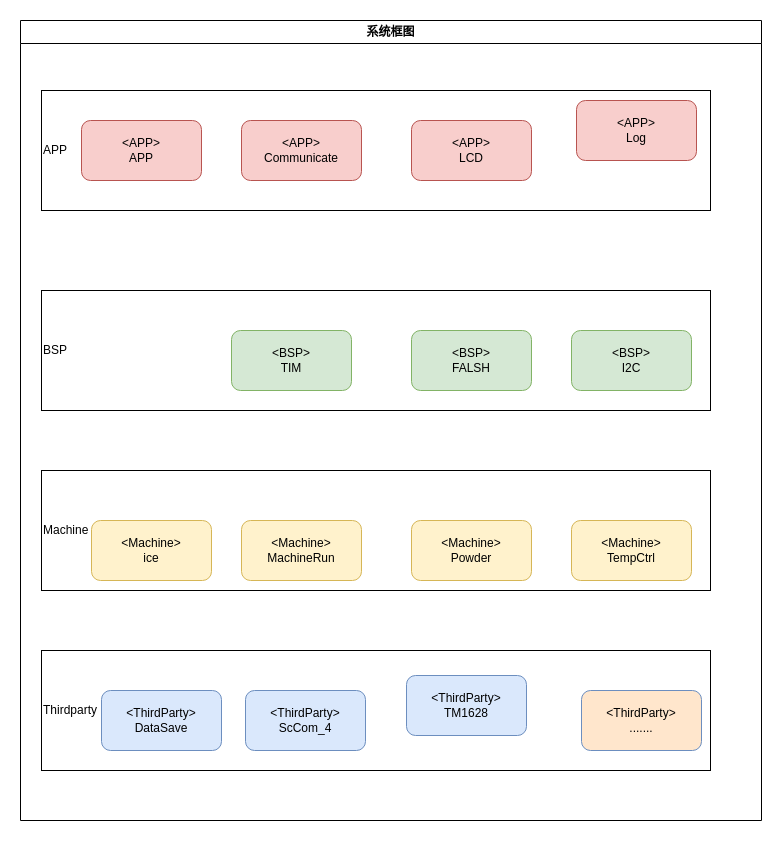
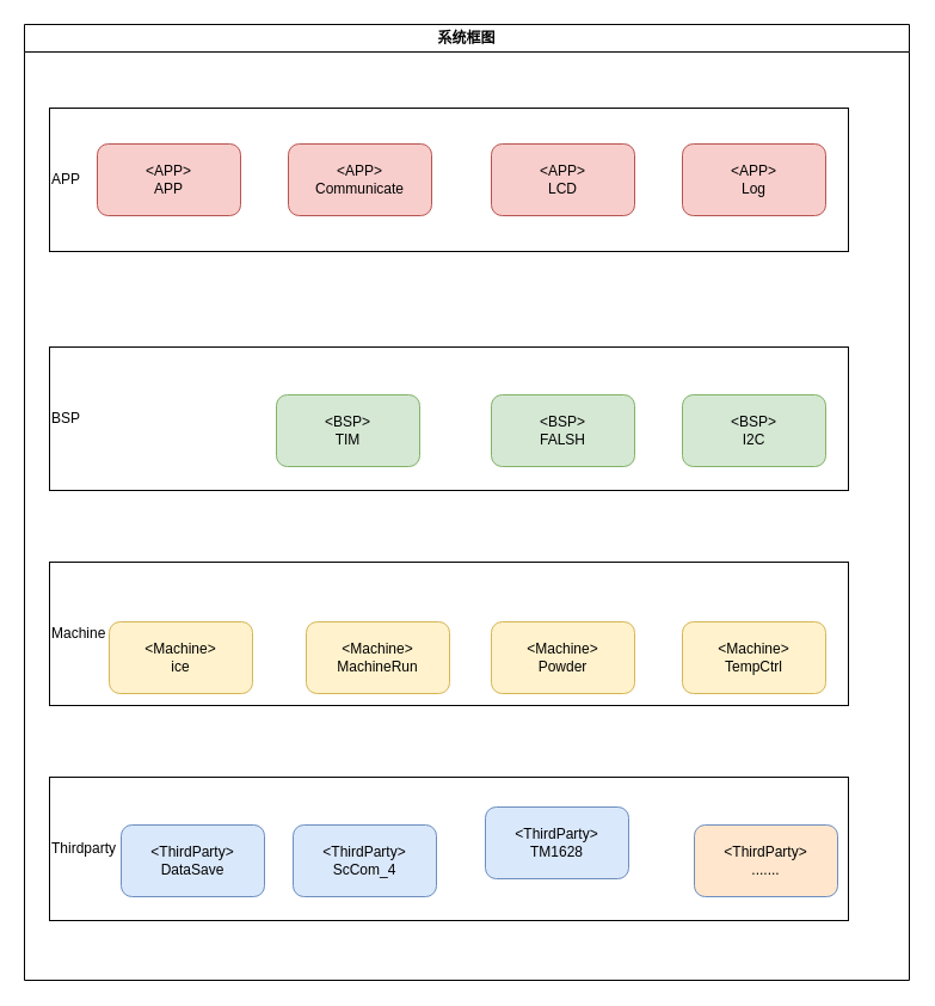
  <mxCell id="0" />
  <mxCell id="1" parent="0" />
  <mxCell id="2" value="系统框图" style="swimlane;whiteSpace=wrap;html=1;" vertex="1" parent="1"><mxGeometry x="20" y="20" width="741" height="800" as="geometry" /></mxCell>
  <mxCell id="3" value="APP" style="rounded=0;whiteSpace=wrap;html=1;align=left;" vertex="1" parent="2"><mxGeometry x="21" y="70" width="669" height="120" as="geometry" /></mxCell>
  <mxCell id="4" value="BSP" style="rounded=0;whiteSpace=wrap;html=1;align=left;" vertex="1" parent="2"><mxGeometry x="21" y="270" width="669" height="120" as="geometry" /></mxCell>
  <mxCell id="5" value="Machine" style="rounded=0;whiteSpace=wrap;html=1;align=left;" vertex="1" parent="2"><mxGeometry x="21" y="450" width="669" height="120" as="geometry" /></mxCell>
  <mxCell id="6" value="Thirdparty" style="rounded=0;whiteSpace=wrap;html=1;align=left;" vertex="1" parent="2"><mxGeometry x="21" y="630" width="669" height="120" as="geometry" /></mxCell>
  <mxCell id="7" value="&amp;lt;APP&amp;gt;&lt;br&gt;APP" style="rounded=1;whiteSpace=wrap;html=1;strokeColor=#b85450;fillColor=#f8cecc;" vertex="1" parent="2"><mxGeometry x="61" y="100" width="120" height="60" as="geometry" /></mxCell>
  <mxCell id="8" value="&amp;lt;APP&amp;gt;&lt;br&gt;Communicate" style="rounded=1;whiteSpace=wrap;html=1;strokeColor=#b85450;fillColor=#f8cecc;" vertex="1" parent="2"><mxGeometry x="221" y="100" width="120" height="60" as="geometry" /></mxCell>
  <mxCell id="9" value="&amp;lt;APP&amp;gt;&lt;br&gt;LCD" style="rounded=1;whiteSpace=wrap;html=1;strokeColor=#b85450;fillColor=#f8cecc;" vertex="1" parent="2"><mxGeometry x="391" y="100" width="120" height="60" as="geometry" /></mxCell>
- <mxCell id="10" value="&amp;lt;APP&amp;gt;&lt;br&gt;Log" style="rounded=1;whiteSpace=wrap;html=1;strokeColor=#b85450;fillColor=#f8cecc;" vertex="1" parent="2"><mxGeometry x="556" y="80" width="120" height="60" as="geometry" /></mxCell>
+ <mxCell id="10" value="&amp;lt;APP&amp;gt;&lt;br&gt;Log" style="rounded=1;whiteSpace=wrap;html=1;strokeColor=#b85450;fillColor=#f8cecc;" vertex="1" parent="2"><mxGeometry x="551" y="100" width="120" height="60" as="geometry" /></mxCell>
  <mxCell id="11" value="&amp;lt;BSP&amp;gt;&lt;br&gt;TIM" style="rounded=1;whiteSpace=wrap;html=1;strokeColor=#82b366;fillColor=#d5e8d4;" vertex="1" parent="2"><mxGeometry x="211" y="310" width="120" height="60" as="geometry" /></mxCell>
  <mxCell id="12" value="&amp;lt;BSP&amp;gt;&lt;br&gt;FALSH" style="rounded=1;whiteSpace=wrap;html=1;strokeColor=#82b366;fillColor=#d5e8d4;" vertex="1" parent="2"><mxGeometry x="391" y="310" width="120" height="60" as="geometry" /></mxCell>
  <mxCell id="13" value="&amp;lt;BSP&amp;gt;&lt;br&gt;I2C" style="rounded=1;whiteSpace=wrap;html=1;strokeColor=#82b366;fillColor=#d5e8d4;" vertex="1" parent="2"><mxGeometry x="551" y="310" width="120" height="60" as="geometry" /></mxCell>
  <mxCell id="14" value="&amp;lt;Machine&amp;gt;&lt;br&gt;ice" style="rounded=1;whiteSpace=wrap;html=1;strokeColor=#d6b656;fillColor=#fff2cc;" vertex="1" parent="2"><mxGeometry x="71" y="500" width="120" height="60" as="geometry" /></mxCell>
- <mxCell id="15" value="&amp;lt;Machine&amp;gt;&lt;br&gt;MachineRun" style="rounded=1;whiteSpace=wrap;html=1;strokeColor=#d6b656;fillColor=#fff2cc;" vertex="1" parent="2"><mxGeometry x="221" y="500" width="120" height="60" as="geometry" /></mxCell>
+ <mxCell id="15" value="&amp;lt;Machine&amp;gt;&lt;br&gt;MachineRun" style="rounded=1;whiteSpace=wrap;html=1;strokeColor=#d6b656;fillColor=#fff2cc;" vertex="1" parent="2"><mxGeometry x="236" y="500" width="120" height="60" as="geometry" /></mxCell>
  <mxCell id="16" value="&amp;lt;Machine&amp;gt;&lt;br&gt;Powder" style="rounded=1;whiteSpace=wrap;html=1;strokeColor=#d6b656;fillColor=#fff2cc;" vertex="1" parent="2"><mxGeometry x="391" y="500" width="120" height="60" as="geometry" /></mxCell>
  <mxCell id="17" value="&amp;lt;Machine&amp;gt;&lt;br&gt;TempCtrl" style="rounded=1;whiteSpace=wrap;html=1;strokeColor=#d6b656;fillColor=#fff2cc;" vertex="1" parent="2"><mxGeometry x="551" y="500" width="120" height="60" as="geometry" /></mxCell>
  <mxCell id="18" value="&amp;lt;ThirdParty&amp;gt;&lt;br&gt;DataSave" style="rounded=1;whiteSpace=wrap;html=1;strokeColor=#6c8ebf;fillColor=#dae8fc;" vertex="1" parent="2"><mxGeometry x="81" y="670" width="120" height="60" as="geometry" /></mxCell>
  <mxCell id="19" value="&amp;lt;ThirdParty&amp;gt;&lt;br&gt;ScCom_4" style="rounded=1;whiteSpace=wrap;html=1;strokeColor=#6c8ebf;fillColor=#dae8fc;" vertex="1" parent="2"><mxGeometry x="225" y="670" width="120" height="60" as="geometry" /></mxCell>
  <mxCell id="20" value="&amp;lt;ThirdParty&amp;gt;&lt;br&gt;TM1628" style="rounded=1;whiteSpace=wrap;html=1;strokeColor=#6c8ebf;fillColor=#dae8fc;" vertex="1" parent="2"><mxGeometry x="386" y="655" width="120" height="60" as="geometry" /></mxCell>
  <mxCell id="21" value="&amp;lt;ThirdParty&amp;gt;&lt;br&gt;......." style="rounded=1;whiteSpace=wrap;html=1;strokeColor=#6c8ebf;fillColor=#ffe6cc;" vertex="1" parent="2"><mxGeometry x="561" y="670" width="120" height="60" as="geometry" /></mxCell>
